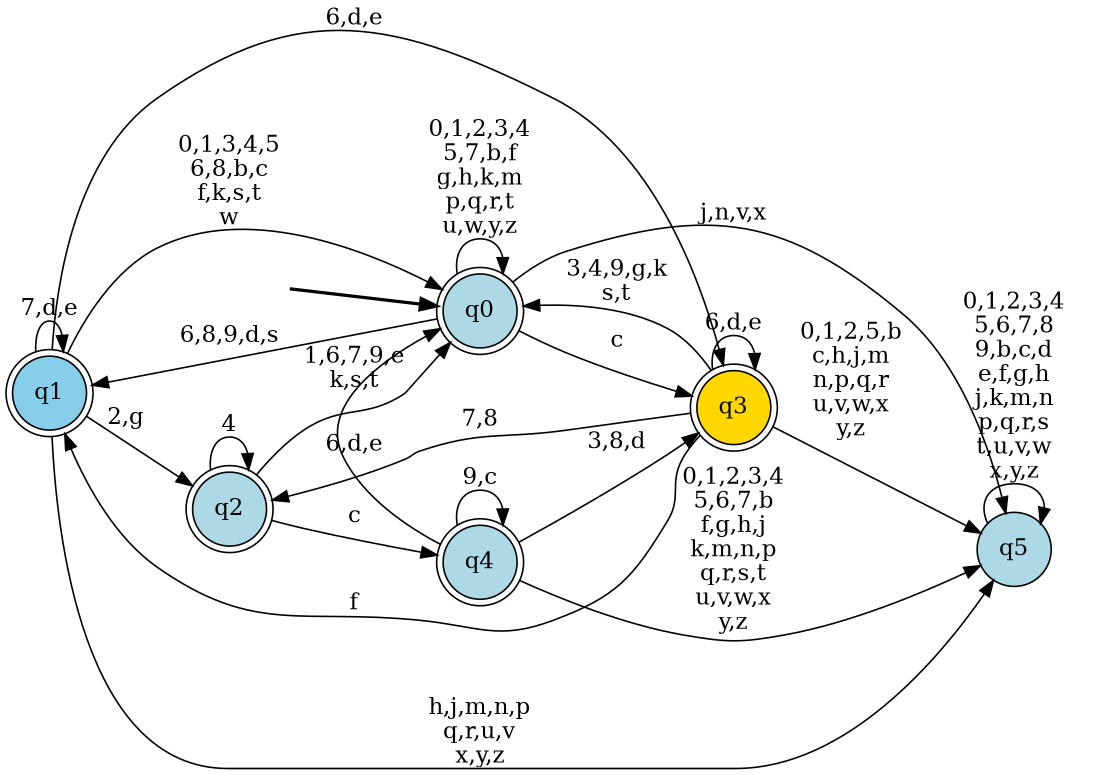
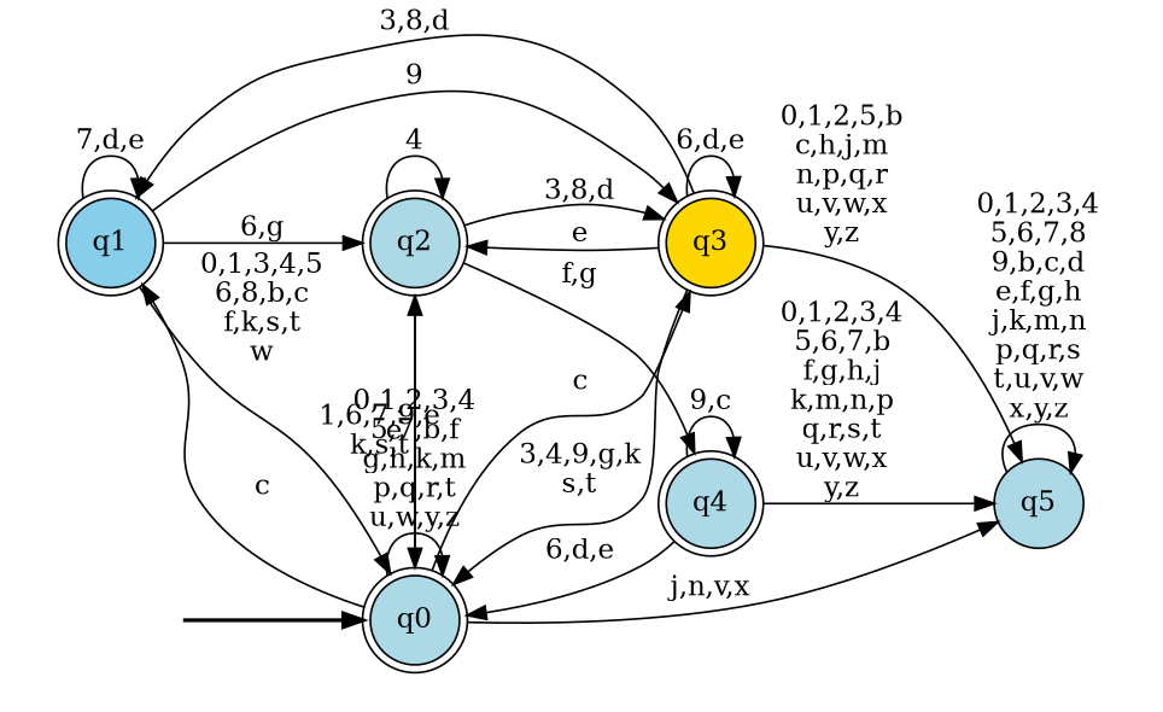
  digraph {
    rankdir=LR
    node [shape=doublecircle style="rounded,filled" color=black fillcolor=lightblue]
    __start0 [height=0 shape=none style=invis width=0 color="" fillcolor=""]
    n2 [label=q0]
    n3 [fillcolor=skyblue label=q1]
    n4 [label=q2]
    n5 [fillcolor=gold label=q3]
    n6 [label=q5 shape=circle style=filled]
    n7 [label=q4]
    subgraph cluster_1 {
      nodesep=0.15
      ranksep=0.15
      style=invis
      __start0
      n2
    }
    __start0 -> n2 [penwidth=2]
    n2 -> n2 [label="0,1,2,3,4\n5,7,b,f\ng,h,k,m\np,q,r,t\nu,w,y,z"]
-   n2 -> n3 [label="6,8,9,d,s"]
+   n2 -> n3 [label=c]
+   n2 -> n4 [label=e]
    n2 -> n5 [label=c]
    n2 -> n6 [label="j,n,v,x"]
    n3 -> n2 [label="0,1,3,4,5\n6,8,b,c\nf,k,s,t\nw"]
    n3 -> n3 [label="7,d,e"]
-   n3 -> n4 [label="2,g"]
-   n3 -> n5 [label="6,d,e"]
-   n3 -> n6 [label="h,j,m,n,p\nq,r,u,v\nx,y,z"]
+   n3 -> n4 [label="6,g"]
+   n3 -> n5 [label=9]
    n4 -> n2 [label="1,6,7,9,e\nk,s,t"]
    n4 -> n4 [label=4]
-   n7 -> n5 [label="3,8,d"]
-   n4 -> n7 [label=c]
+   n4 -> n5 [label="3,8,d"]
+   n4 -> n7 [label="f,g"]
    n5 -> n2 [label="3,4,9,g,k\ns,t"]
-   n5 -> n3 [label=f]
-   n5 -> n4 [label="7,8"]
+   n5 -> n3 [label="3,8,d"]
+   n5 -> n4 [label=e]
    n5 -> n5 [label="6,d,e"]
    n5 -> n6 [label="0,1,2,5,b\nc,h,j,m\nn,p,q,r\nu,v,w,x\ny,z"]
    n6 -> n6 [label="0,1,2,3,4\n5,6,7,8\n9,b,c,d\ne,f,g,h\nj,k,m,n\np,q,r,s\nt,u,v,w\nx,y,z"]
    n7 -> n2 [label="6,d,e"]
    n7 -> n6 [label="0,1,2,3,4\n5,6,7,b\nf,g,h,j\nk,m,n,p\nq,r,s,t\nu,v,w,x\ny,z"]
    n7 -> n7 [label="9,c"]
  }
